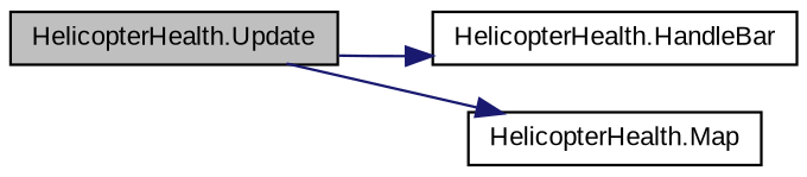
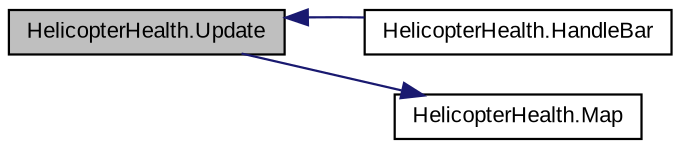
  digraph {
    fontname="Liberation Sans"
    rankdir=LR
    node [color=black fillcolor=white fontname="Liberation Sans" fontsize=10 shape=record style=filled]
    edge [color=midnightblue fontname="Liberation Sans" fontsize=10 labelfontname=Helvetica labelfontsize=10 style=solid]
    n1 [fillcolor=grey75 fontcolor=black height=0.2 label="HelicopterHealth.Update" width=0.4]
    n2 [height=0.2 label="HelicopterHealth.HandleBar" width=0.4]
    n3 [height=0.2 label="HelicopterHealth.Map" width=0.4]
-   n1 -> n2
+   n2 -> n1
    n1 -> n3
  }
